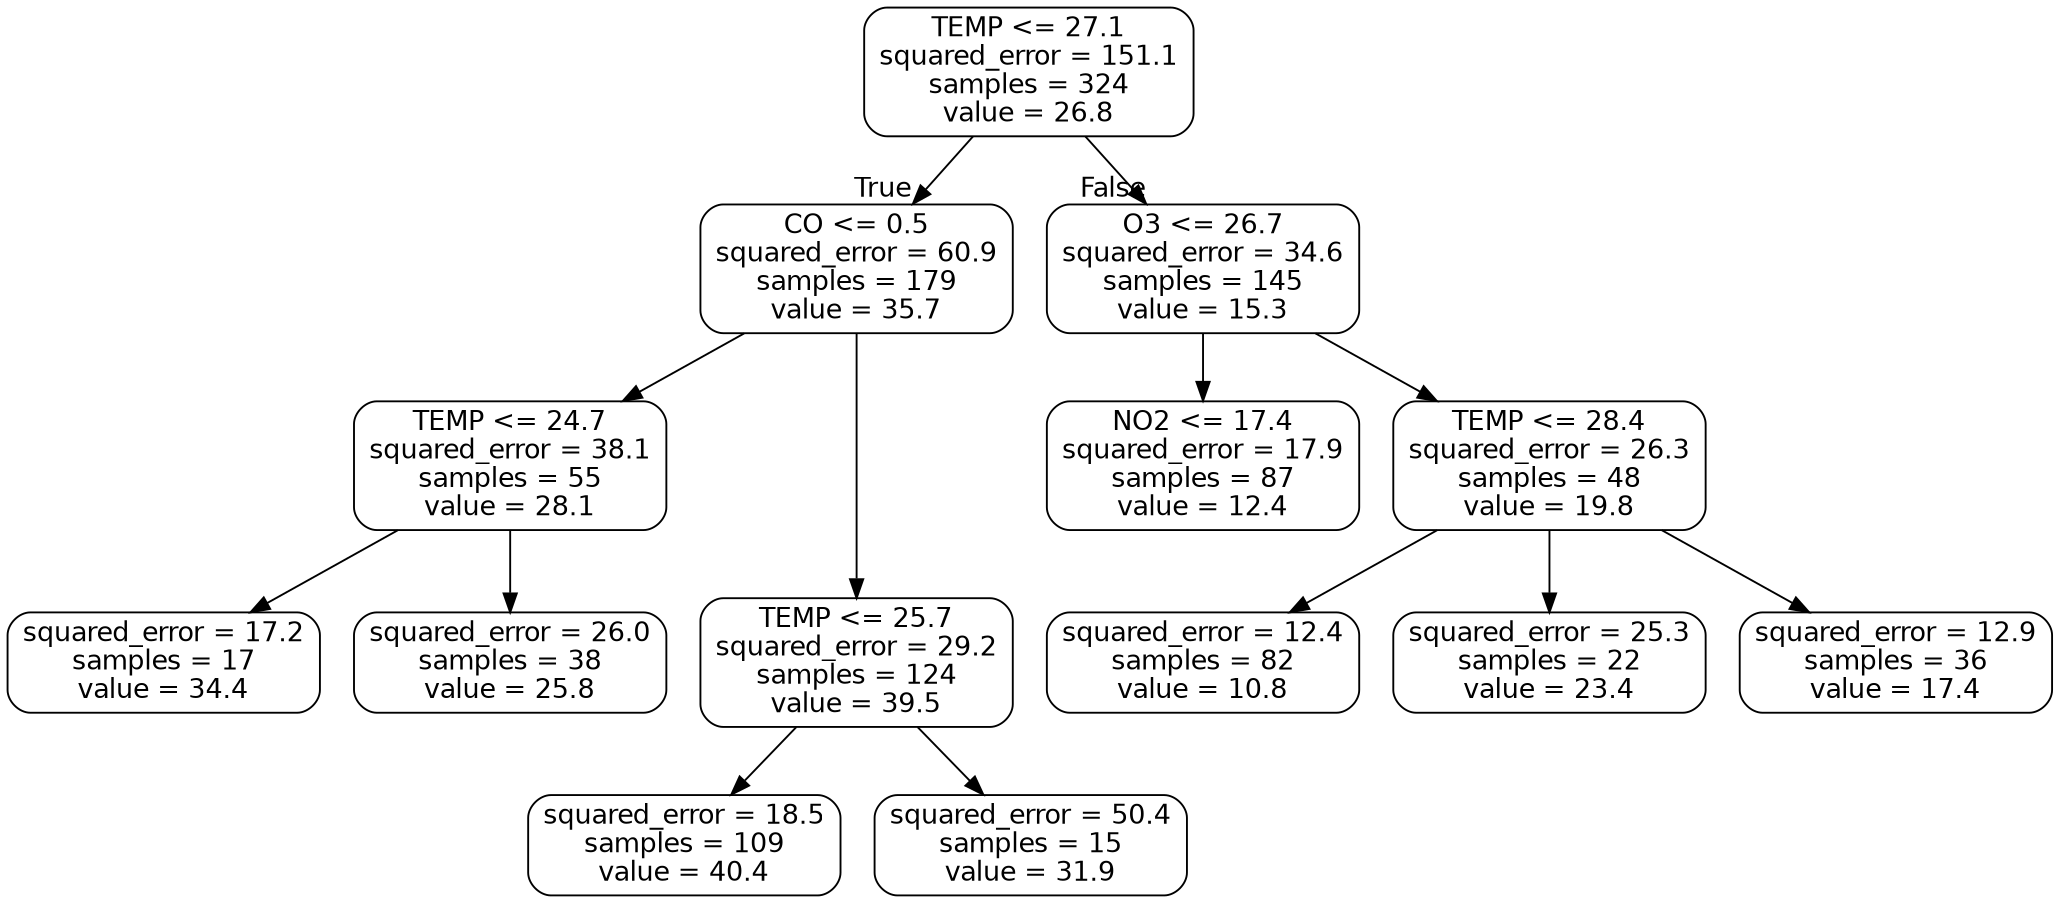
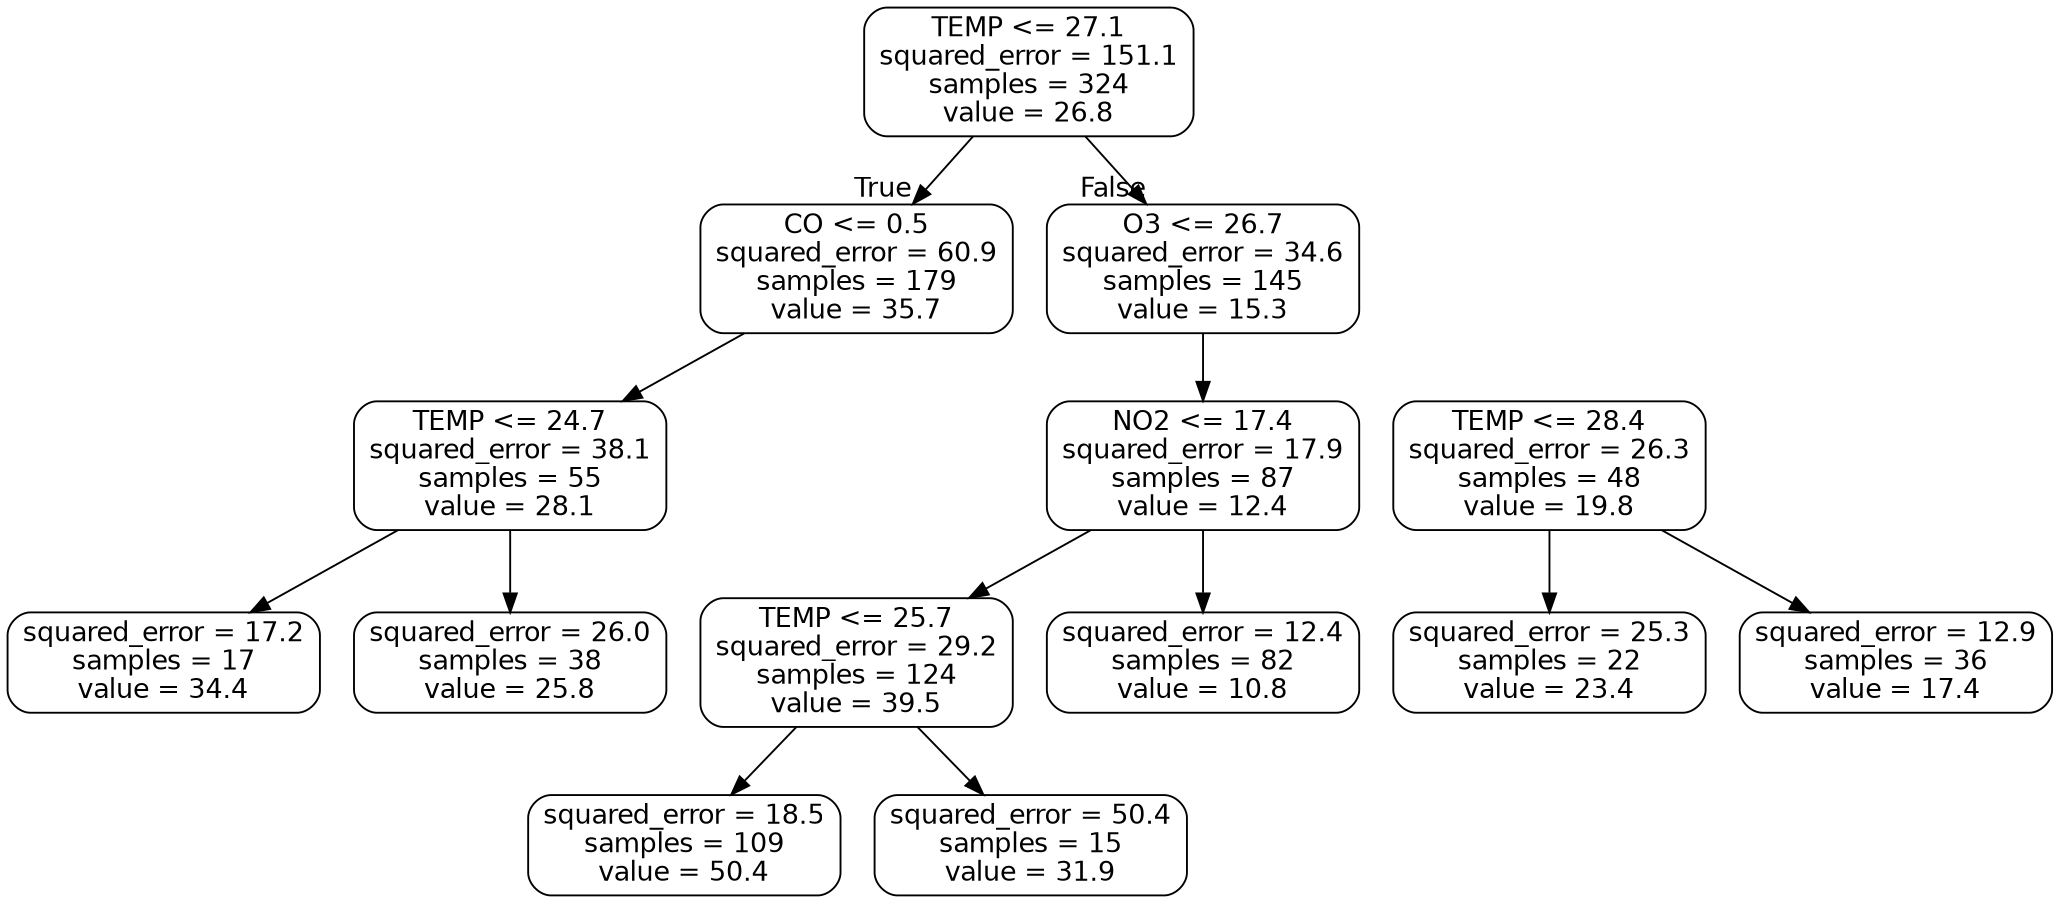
  digraph {
    node [color=black fontname=helvetica shape=box style=rounded]
    edge [fontname=helvetica]
    n1 [label="TEMP <= 27.1\nsquared_error = 151.1\nsamples = 324\nvalue = 26.8"]
    n2 [label="CO <= 0.5\nsquared_error = 60.9\nsamples = 179\nvalue = 35.7"]
    n3 [label="O3 <= 26.7\nsquared_error = 34.6\nsamples = 145\nvalue = 15.3"]
    n4 [label="TEMP <= 24.7\nsquared_error = 38.1\nsamples = 55\nvalue = 28.1"]
    n5 [label="TEMP <= 25.7\nsquared_error = 29.2\nsamples = 124\nvalue = 39.5"]
    n6 [label="NO2 <= 17.4\nsquared_error = 17.9\nsamples = 87\nvalue = 12.4"]
    n7 [label="TEMP <= 28.4\nsquared_error = 26.3\nsamples = 48\nvalue = 19.8"]
    n8 [label="squared_error = 17.2\nsamples = 17\nvalue = 34.4"]
    n9 [label="squared_error = 26.0\nsamples = 38\nvalue = 25.8"]
-   n10 [label="squared_error = 18.5\nsamples = 109\nvalue = 40.4"]
+   n10 [label="squared_error = 18.5\nsamples = 109\nvalue = 50.4"]
    n11 [label="squared_error = 50.4\nsamples = 15\nvalue = 31.9"]
    n12 [label="squared_error = 12.4\nsamples = 82\nvalue = 10.8"]
    n13 [label="squared_error = 25.3\nsamples = 22\nvalue = 23.4"]
    n14 [label="squared_error = 12.9\nsamples = 36\nvalue = 17.4"]
    n1 -> n2 [headlabel=True labelangle=45 labeldistance=2.5]
    n1 -> n3 [headlabel=False labelangle=-45 labeldistance=2.5]
    n2 -> n4
-   n2 -> n5
+   n6 -> n5
    n3 -> n6
-   n3 -> n7
    n4 -> n8
    n4 -> n9
    n5 -> n10
    n5 -> n11
-   n7 -> n12
+   n6 -> n12
    n7 -> n13
    n7 -> n14
  }
